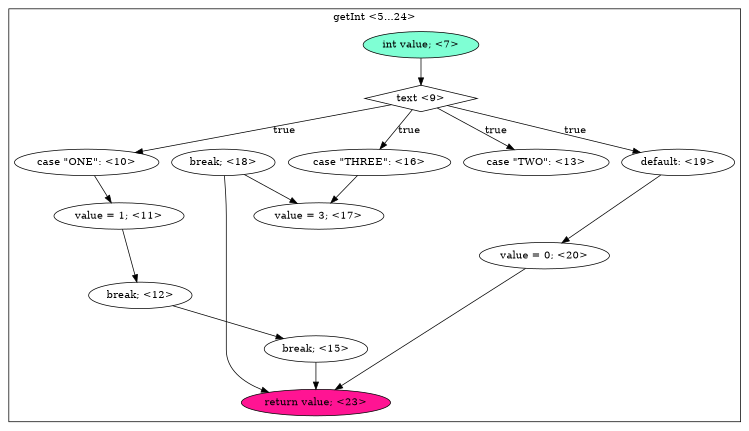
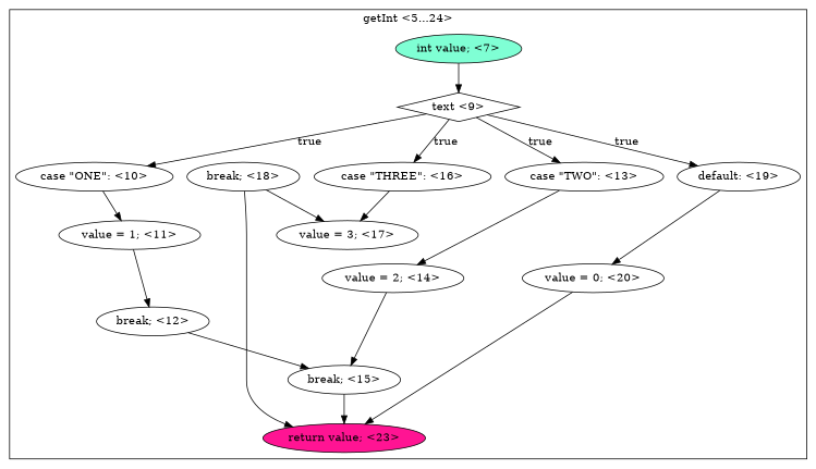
  digraph {
    node [fillcolor=white shape=ellipse style=filled]
    edge [style=solid]
    n1 [fillcolor=aquamarine label="int value; <7>"]
    n2 [label="text <9>" shape=diamond]
    n3 [label="case \"ONE\": <10>"]
    n4 [label="case \"TWO\": <13>"]
    n5 [label="case \"THREE\": <16>"]
    n6 [label="default: <19>"]
    n7 [label="value = 1; <11>"]
    n8 [label="break; <12>"]
    n9 [fillcolor=deeppink label="return value; <23>"]
+   n10 [label="value = 2; <14>"]
    n11 [label="break; <15>"]
    n12 [label="value = 3; <17>"]
    n13 [label="break; <18>"]
    n14 [label="value = 0; <20>"]
    subgraph cluster_1 {
      label="getInt <5...24>"
      n1
      n2
      n3
      n4
      n5
      n6
      n7
      n8
      n9
+     n10
      n11
      n12
      n13
      n14
    }
    n1 -> n2
    n2 -> n3 [label=true]
    n2 -> n4 [label=true]
    n2 -> n5 [label=true]
    n2 -> n6 [label=true]
    n3 -> n7
+   n4 -> n10
    n5 -> n12
    n6 -> n14
    n7 -> n8
    n8 -> n11
+   n10 -> n11
    n11 -> n9
    n13 -> n9
    n13 -> n12
    n14 -> n9
  }
